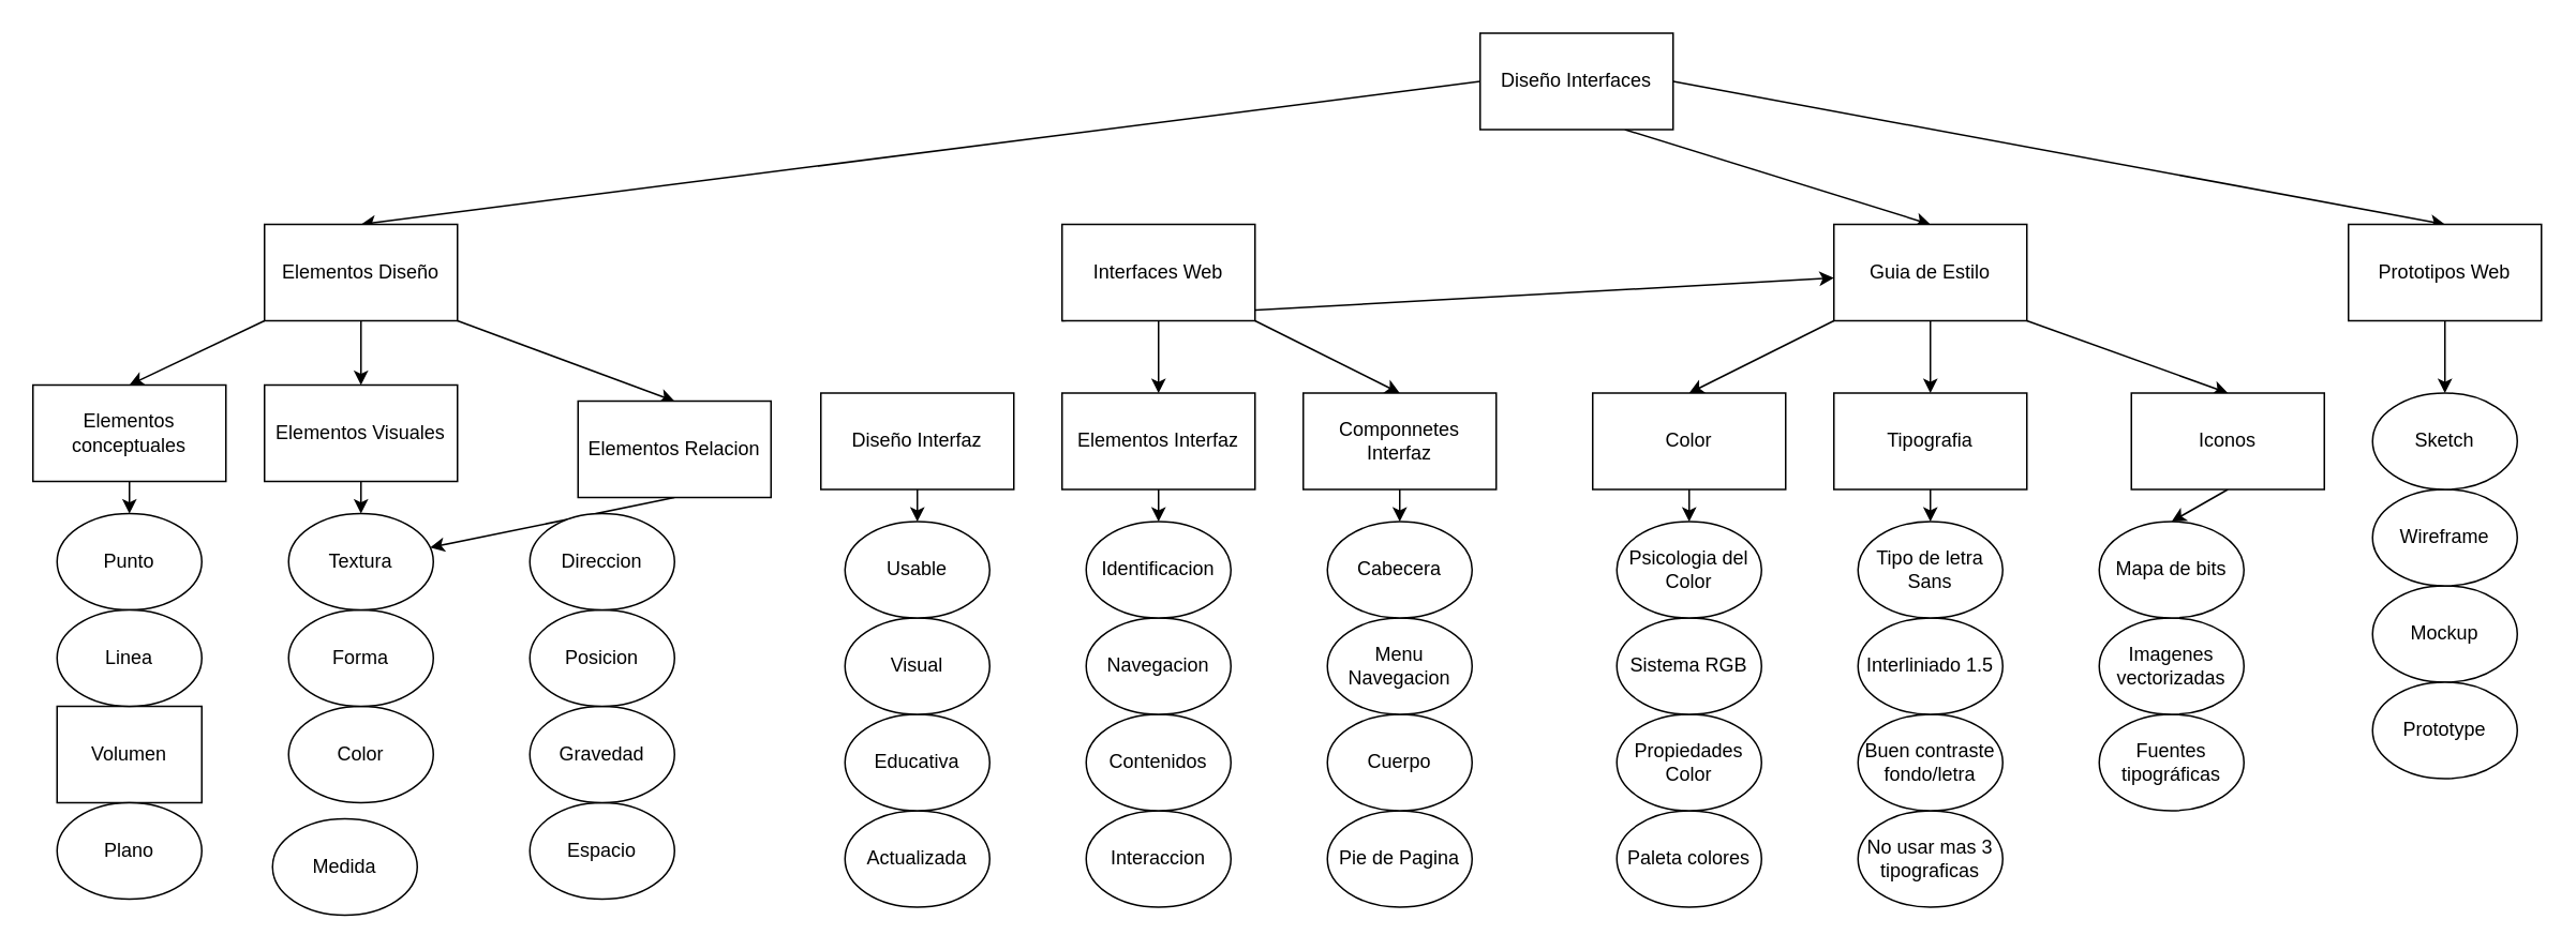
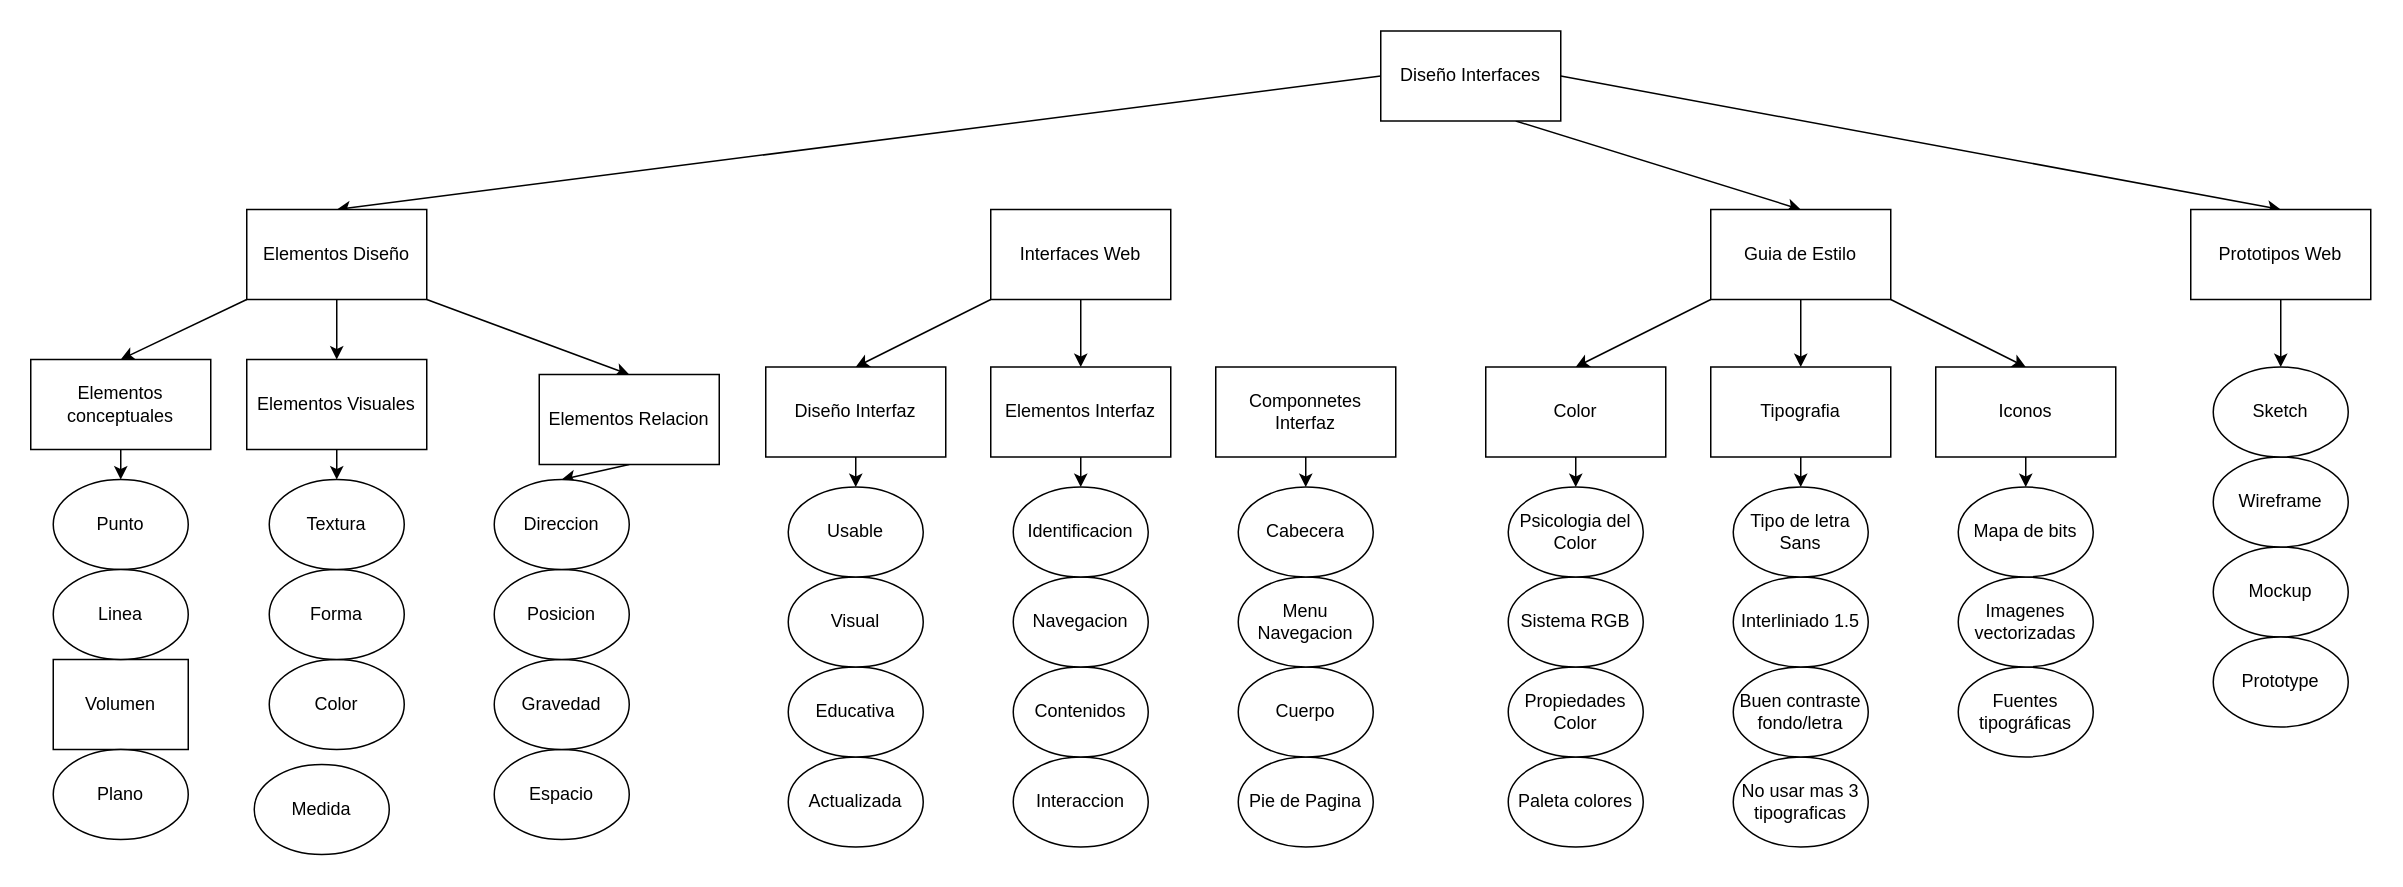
  <mxCell id="0" />
  <mxCell id="1" parent="0" />
  <mxCell id="2" style="edgeStyle=none;html=1;exitX=0;exitY=0.5;exitDx=0;exitDy=0;entryX=0.5;entryY=0;entryDx=0;entryDy=0;" edge="1" parent="1" source="5" target="9"><mxGeometry relative="1" as="geometry" /></mxCell>
  <mxCell id="3" style="edgeStyle=none;html=1;exitX=0.75;exitY=1;exitDx=0;exitDy=0;entryX=0.5;entryY=0;entryDx=0;entryDy=0;" edge="1" parent="1" source="5" target="53"><mxGeometry relative="1" as="geometry" /></mxCell>
  <mxCell id="4" style="edgeStyle=none;html=1;exitX=1;exitY=0.5;exitDx=0;exitDy=0;entryX=0.5;entryY=0;entryDx=0;entryDy=0;" edge="1" parent="1" source="5" target="72"><mxGeometry relative="1" as="geometry" /></mxCell>
  <mxCell id="5" value="Diseño Interfaces" style="rounded=0;whiteSpace=wrap;html=1;" parent="1" vertex="1"><mxGeometry x="920" y="20" width="120" height="60" as="geometry" /></mxCell>
  <mxCell id="6" style="edgeStyle=none;html=1;exitX=0.5;exitY=1;exitDx=0;exitDy=0;entryX=0.5;entryY=0;entryDx=0;entryDy=0;" parent="1" source="9" target="15" edge="1"><mxGeometry relative="1" as="geometry" /></mxCell>
  <mxCell id="7" style="edgeStyle=none;html=1;exitX=1;exitY=1;exitDx=0;exitDy=0;entryX=0.5;entryY=0;entryDx=0;entryDy=0;" parent="1" source="9" target="21" edge="1"><mxGeometry relative="1" as="geometry" /></mxCell>
  <mxCell id="8" style="edgeStyle=none;html=1;exitX=0;exitY=1;exitDx=0;exitDy=0;entryX=0.5;entryY=0;entryDx=0;entryDy=0;" parent="1" source="9" target="11" edge="1"><mxGeometry relative="1" as="geometry" /></mxCell>
  <mxCell id="9" value="Elementos Diseño" style="rounded=0;whiteSpace=wrap;html=1;" parent="1" vertex="1"><mxGeometry x="164" y="139" width="120" height="60" as="geometry" /></mxCell>
  <mxCell id="10" style="edgeStyle=none;html=1;exitX=0.5;exitY=1;exitDx=0;exitDy=0;entryX=0.5;entryY=0;entryDx=0;entryDy=0;" parent="1" source="11" target="48" edge="1"><mxGeometry relative="1" as="geometry" /></mxCell>
  <mxCell id="11" value="Elementos conceptuales" style="rounded=0;whiteSpace=wrap;html=1;" parent="1" vertex="1"><mxGeometry x="20" y="239" width="120" height="60" as="geometry" /></mxCell>
  <mxCell id="12" value="Volumen" style="whiteSpace=wrap;html=1;rounded=0;" parent="1" vertex="1"><mxGeometry x="35" y="439" width="90" height="60" as="geometry" /></mxCell>
  <mxCell id="13" value="Plano" style="ellipse;whiteSpace=wrap;html=1;" parent="1" vertex="1"><mxGeometry x="35" y="499" width="90" height="60" as="geometry" /></mxCell>
  <mxCell id="14" style="edgeStyle=none;html=1;exitX=0.5;exitY=1;exitDx=0;exitDy=0;entryX=0.5;entryY=0;entryDx=0;entryDy=0;" parent="1" source="15" target="19" edge="1"><mxGeometry relative="1" as="geometry" /></mxCell>
  <mxCell id="15" value="Elementos Visuales" style="rounded=0;whiteSpace=wrap;html=1;" parent="1" vertex="1"><mxGeometry x="164" y="239" width="120" height="60" as="geometry" /></mxCell>
  <mxCell id="16" value="Medida" style="ellipse;whiteSpace=wrap;html=1;" parent="1" vertex="1"><mxGeometry x="169" y="509" width="90" height="60" as="geometry" /></mxCell>
  <mxCell id="17" value="Color" style="ellipse;whiteSpace=wrap;html=1;" parent="1" vertex="1"><mxGeometry x="179" y="439" width="90" height="60" as="geometry" /></mxCell>
  <mxCell id="18" value="Forma" style="ellipse;whiteSpace=wrap;html=1;" parent="1" vertex="1"><mxGeometry x="179" y="379" width="90" height="60" as="geometry" /></mxCell>
  <mxCell id="19" value="Textura" style="ellipse;whiteSpace=wrap;html=1;" parent="1" vertex="1"><mxGeometry x="179" y="319" width="90" height="60" as="geometry" /></mxCell>
- <mxCell id="20" style="edgeStyle=none;html=1;exitX=0.5;exitY=1;exitDx=0;exitDy=0;" parent="1" source="21" target="19" edge="1"><mxGeometry relative="1" as="geometry" /></mxCell>
+ <mxCell id="20" style="edgeStyle=none;html=1;exitX=0.5;exitY=1;exitDx=0;exitDy=0;entryX=0.5;entryY=0;entryDx=0;entryDy=0;" parent="1" source="21" target="25" edge="1"><mxGeometry relative="1" as="geometry" /></mxCell>
  <mxCell id="21" value="Elementos Relacion" style="rounded=0;whiteSpace=wrap;html=1;" parent="1" vertex="1"><mxGeometry x="359" y="249" width="120" height="60" as="geometry" /></mxCell>
  <mxCell id="22" value="Espacio" style="ellipse;whiteSpace=wrap;html=1;" parent="1" vertex="1"><mxGeometry x="329" y="499" width="90" height="60" as="geometry" /></mxCell>
  <mxCell id="23" value="Gravedad" style="ellipse;whiteSpace=wrap;html=1;" parent="1" vertex="1"><mxGeometry x="329" y="439" width="90" height="60" as="geometry" /></mxCell>
  <mxCell id="24" value="Posicion" style="ellipse;whiteSpace=wrap;html=1;" parent="1" vertex="1"><mxGeometry x="329" y="379" width="90" height="60" as="geometry" /></mxCell>
  <mxCell id="25" value="Direccion" style="ellipse;whiteSpace=wrap;html=1;" parent="1" vertex="1"><mxGeometry x="329" y="319" width="90" height="60" as="geometry" /></mxCell>
- <mxCell id="26" style="edgeStyle=none;html=1;exitX=0;exitY=1;exitDx=0;exitDy=0;" parent="1" source="29" target="53" edge="1"><mxGeometry relative="1" as="geometry" /></mxCell>
+ <mxCell id="26" style="edgeStyle=none;html=1;exitX=0;exitY=1;exitDx=0;exitDy=0;entryX=0.5;entryY=0;entryDx=0;entryDy=0;" parent="1" source="29" target="31" edge="1"><mxGeometry relative="1" as="geometry" /></mxCell>
  <mxCell id="27" style="edgeStyle=none;html=1;exitX=0.5;exitY=1;exitDx=0;exitDy=0;entryX=0.5;entryY=0;entryDx=0;entryDy=0;" parent="1" source="29" target="37" edge="1"><mxGeometry relative="1" as="geometry" /></mxCell>
- <mxCell id="28" style="edgeStyle=none;html=1;exitX=1;exitY=1;exitDx=0;exitDy=0;entryX=0.5;entryY=0;entryDx=0;entryDy=0;" parent="1" source="29" target="43" edge="1"><mxGeometry relative="1" as="geometry" /></mxCell>
  <mxCell id="29" value="Interfaces Web" style="rounded=0;whiteSpace=wrap;html=1;" parent="1" vertex="1"><mxGeometry x="660" y="139" width="120" height="60" as="geometry" /></mxCell>
  <mxCell id="30" style="edgeStyle=none;html=1;exitX=0.5;exitY=1;exitDx=0;exitDy=0;entryX=0.5;entryY=0;entryDx=0;entryDy=0;" parent="1" source="31" target="35" edge="1"><mxGeometry relative="1" as="geometry" /></mxCell>
  <mxCell id="31" value="Diseño Interfaz" style="rounded=0;whiteSpace=wrap;html=1;" parent="1" vertex="1"><mxGeometry x="510" y="244" width="120" height="60" as="geometry" /></mxCell>
  <mxCell id="32" value="Actualizada" style="ellipse;whiteSpace=wrap;html=1;" parent="1" vertex="1"><mxGeometry x="525" y="504" width="90" height="60" as="geometry" /></mxCell>
  <mxCell id="33" value="Educativa" style="ellipse;whiteSpace=wrap;html=1;" parent="1" vertex="1"><mxGeometry x="525" y="444" width="90" height="60" as="geometry" /></mxCell>
  <mxCell id="34" value="Visual" style="ellipse;whiteSpace=wrap;html=1;" parent="1" vertex="1"><mxGeometry x="525" y="384" width="90" height="60" as="geometry" /></mxCell>
  <mxCell id="35" value="Usable" style="ellipse;whiteSpace=wrap;html=1;" parent="1" vertex="1"><mxGeometry x="525" y="324" width="90" height="60" as="geometry" /></mxCell>
  <mxCell id="36" style="edgeStyle=none;html=1;exitX=0.5;exitY=1;exitDx=0;exitDy=0;entryX=0.5;entryY=0;entryDx=0;entryDy=0;" parent="1" source="37" target="41" edge="1"><mxGeometry relative="1" as="geometry" /></mxCell>
  <mxCell id="37" value="Elementos Interfaz" style="rounded=0;whiteSpace=wrap;html=1;" parent="1" vertex="1"><mxGeometry x="660" y="244" width="120" height="60" as="geometry" /></mxCell>
  <mxCell id="38" value="Interaccion" style="ellipse;whiteSpace=wrap;html=1;" parent="1" vertex="1"><mxGeometry x="675" y="504" width="90" height="60" as="geometry" /></mxCell>
  <mxCell id="39" value="Contenidos" style="ellipse;whiteSpace=wrap;html=1;" parent="1" vertex="1"><mxGeometry x="675" y="444" width="90" height="60" as="geometry" /></mxCell>
  <mxCell id="40" value="Navegacion" style="ellipse;whiteSpace=wrap;html=1;" parent="1" vertex="1"><mxGeometry x="675" y="384" width="90" height="60" as="geometry" /></mxCell>
  <mxCell id="41" value="Identificacion" style="ellipse;whiteSpace=wrap;html=1;" parent="1" vertex="1"><mxGeometry x="675" y="324" width="90" height="60" as="geometry" /></mxCell>
  <mxCell id="42" style="edgeStyle=none;html=1;exitX=0.5;exitY=1;exitDx=0;exitDy=0;entryX=0.5;entryY=0;entryDx=0;entryDy=0;" parent="1" source="43" target="47" edge="1"><mxGeometry relative="1" as="geometry" /></mxCell>
  <mxCell id="43" value="Componnetes Interfaz" style="rounded=0;whiteSpace=wrap;html=1;" parent="1" vertex="1"><mxGeometry x="810" y="244" width="120" height="60" as="geometry" /></mxCell>
  <mxCell id="44" value="Pie de Pagina" style="ellipse;whiteSpace=wrap;html=1;" parent="1" vertex="1"><mxGeometry x="825" y="504" width="90" height="60" as="geometry" /></mxCell>
  <mxCell id="45" value="Cuerpo" style="ellipse;whiteSpace=wrap;html=1;" parent="1" vertex="1"><mxGeometry x="825" y="444" width="90" height="60" as="geometry" /></mxCell>
  <mxCell id="46" value="Menu Navegacion" style="ellipse;whiteSpace=wrap;html=1;" parent="1" vertex="1"><mxGeometry x="825" y="384" width="90" height="60" as="geometry" /></mxCell>
  <mxCell id="47" value="Cabecera" style="ellipse;whiteSpace=wrap;html=1;" parent="1" vertex="1"><mxGeometry x="825" y="324" width="90" height="60" as="geometry" /></mxCell>
  <mxCell id="48" value="Punto" style="ellipse;whiteSpace=wrap;html=1;" parent="1" vertex="1"><mxGeometry x="35" y="319" width="90" height="60" as="geometry" /></mxCell>
  <mxCell id="49" value="Linea" style="ellipse;whiteSpace=wrap;html=1;" parent="1" vertex="1"><mxGeometry x="35" y="379" width="90" height="60" as="geometry" /></mxCell>
  <mxCell id="50" style="edgeStyle=none;html=1;exitX=0;exitY=1;exitDx=0;exitDy=0;entryX=0.5;entryY=0;entryDx=0;entryDy=0;" parent="1" source="53" target="55" edge="1"><mxGeometry relative="1" as="geometry" /></mxCell>
  <mxCell id="51" style="edgeStyle=none;html=1;exitX=0.5;exitY=1;exitDx=0;exitDy=0;entryX=0.5;entryY=0;entryDx=0;entryDy=0;" parent="1" source="53" target="61" edge="1"><mxGeometry relative="1" as="geometry" /></mxCell>
  <mxCell id="52" style="edgeStyle=none;html=1;exitX=1;exitY=1;exitDx=0;exitDy=0;entryX=0.5;entryY=0;entryDx=0;entryDy=0;" parent="1" source="53" target="67" edge="1"><mxGeometry relative="1" as="geometry" /></mxCell>
  <mxCell id="53" value="Guia de Estilo" style="rounded=0;whiteSpace=wrap;html=1;" parent="1" vertex="1"><mxGeometry x="1140" y="139" width="120" height="60" as="geometry" /></mxCell>
  <mxCell id="54" style="edgeStyle=none;html=1;exitX=0.5;exitY=1;exitDx=0;exitDy=0;entryX=0.5;entryY=0;entryDx=0;entryDy=0;" parent="1" source="55" target="59" edge="1"><mxGeometry relative="1" as="geometry" /></mxCell>
  <mxCell id="55" value="Color" style="rounded=0;whiteSpace=wrap;html=1;" parent="1" vertex="1"><mxGeometry x="990" y="244" width="120" height="60" as="geometry" /></mxCell>
  <mxCell id="56" value="Paleta colores" style="ellipse;whiteSpace=wrap;html=1;" parent="1" vertex="1"><mxGeometry x="1005" y="504" width="90" height="60" as="geometry" /></mxCell>
  <mxCell id="57" value="Propiedades Color" style="ellipse;whiteSpace=wrap;html=1;" parent="1" vertex="1"><mxGeometry x="1005" y="444" width="90" height="60" as="geometry" /></mxCell>
  <mxCell id="58" value="Sistema RGB" style="ellipse;whiteSpace=wrap;html=1;" parent="1" vertex="1"><mxGeometry x="1005" y="384" width="90" height="60" as="geometry" /></mxCell>
  <mxCell id="59" value="Psicologia del Color" style="ellipse;whiteSpace=wrap;html=1;" parent="1" vertex="1"><mxGeometry x="1005" y="324" width="90" height="60" as="geometry" /></mxCell>
  <mxCell id="60" style="edgeStyle=none;html=1;exitX=0.5;exitY=1;exitDx=0;exitDy=0;entryX=0.5;entryY=0;entryDx=0;entryDy=0;" parent="1" source="61" target="65" edge="1"><mxGeometry relative="1" as="geometry" /></mxCell>
  <mxCell id="61" value="Tipografia" style="rounded=0;whiteSpace=wrap;html=1;" parent="1" vertex="1"><mxGeometry x="1140" y="244" width="120" height="60" as="geometry" /></mxCell>
  <mxCell id="62" value="No usar mas 3 tipograficas" style="ellipse;whiteSpace=wrap;html=1;" parent="1" vertex="1"><mxGeometry x="1155" y="504" width="90" height="60" as="geometry" /></mxCell>
  <mxCell id="63" value="Buen contraste fondo/letra" style="ellipse;whiteSpace=wrap;html=1;" parent="1" vertex="1"><mxGeometry x="1155" y="444" width="90" height="60" as="geometry" /></mxCell>
  <mxCell id="64" value="Interliniado 1.5" style="ellipse;whiteSpace=wrap;html=1;" parent="1" vertex="1"><mxGeometry x="1155" y="384" width="90" height="60" as="geometry" /></mxCell>
  <mxCell id="65" value="Tipo de letra Sans" style="ellipse;whiteSpace=wrap;html=1;" parent="1" vertex="1"><mxGeometry x="1155" y="324" width="90" height="60" as="geometry" /></mxCell>
  <mxCell id="66" style="edgeStyle=none;html=1;exitX=0.5;exitY=1;exitDx=0;exitDy=0;entryX=0.5;entryY=0;entryDx=0;entryDy=0;" parent="1" source="67" target="70" edge="1"><mxGeometry relative="1" as="geometry" /></mxCell>
- <mxCell id="67" value="Iconos" style="rounded=0;whiteSpace=wrap;html=1;" parent="1" vertex="1"><mxGeometry x="1325" y="244" width="120" height="60" as="geometry" /></mxCell>
+ <mxCell id="67" value="Iconos" style="rounded=0;whiteSpace=wrap;html=1;" parent="1" vertex="1"><mxGeometry x="1290" y="244" width="120" height="60" as="geometry" /></mxCell>
  <mxCell id="68" value="Fuentes tipográficas" style="ellipse;whiteSpace=wrap;html=1;" parent="1" vertex="1"><mxGeometry x="1305" y="444" width="90" height="60" as="geometry" /></mxCell>
  <mxCell id="69" value="Imagenes vectorizadas" style="ellipse;whiteSpace=wrap;html=1;" parent="1" vertex="1"><mxGeometry x="1305" y="384" width="90" height="60" as="geometry" /></mxCell>
  <mxCell id="70" value="Mapa de bits" style="ellipse;whiteSpace=wrap;html=1;" parent="1" vertex="1"><mxGeometry x="1305" y="324" width="90" height="60" as="geometry" /></mxCell>
  <mxCell id="71" style="edgeStyle=none;html=1;exitX=0.5;exitY=1;exitDx=0;exitDy=0;entryX=0.5;entryY=0;entryDx=0;entryDy=0;" edge="1" parent="1" source="72"><mxGeometry relative="1" as="geometry"><mxPoint x="1520" y="244" as="targetPoint" /></mxGeometry></mxCell>
  <mxCell id="72" value="Prototipos Web" style="rounded=0;whiteSpace=wrap;html=1;" vertex="1" parent="1"><mxGeometry x="1460" y="139" width="120" height="60" as="geometry" /></mxCell>
  <mxCell id="73" value="Mockup" style="ellipse;whiteSpace=wrap;html=1;" vertex="1" parent="1"><mxGeometry x="1475" y="364" width="90" height="60" as="geometry" /></mxCell>
  <mxCell id="74" value="Wireframe" style="ellipse;whiteSpace=wrap;html=1;" vertex="1" parent="1"><mxGeometry x="1475" y="304" width="90" height="60" as="geometry" /></mxCell>
  <mxCell id="75" value="Sketch" style="ellipse;whiteSpace=wrap;html=1;" vertex="1" parent="1"><mxGeometry x="1475" y="244" width="90" height="60" as="geometry" /></mxCell>
  <mxCell id="76" value="Prototype" style="ellipse;whiteSpace=wrap;html=1;" vertex="1" parent="1"><mxGeometry x="1475" y="424" width="90" height="60" as="geometry" /></mxCell>
